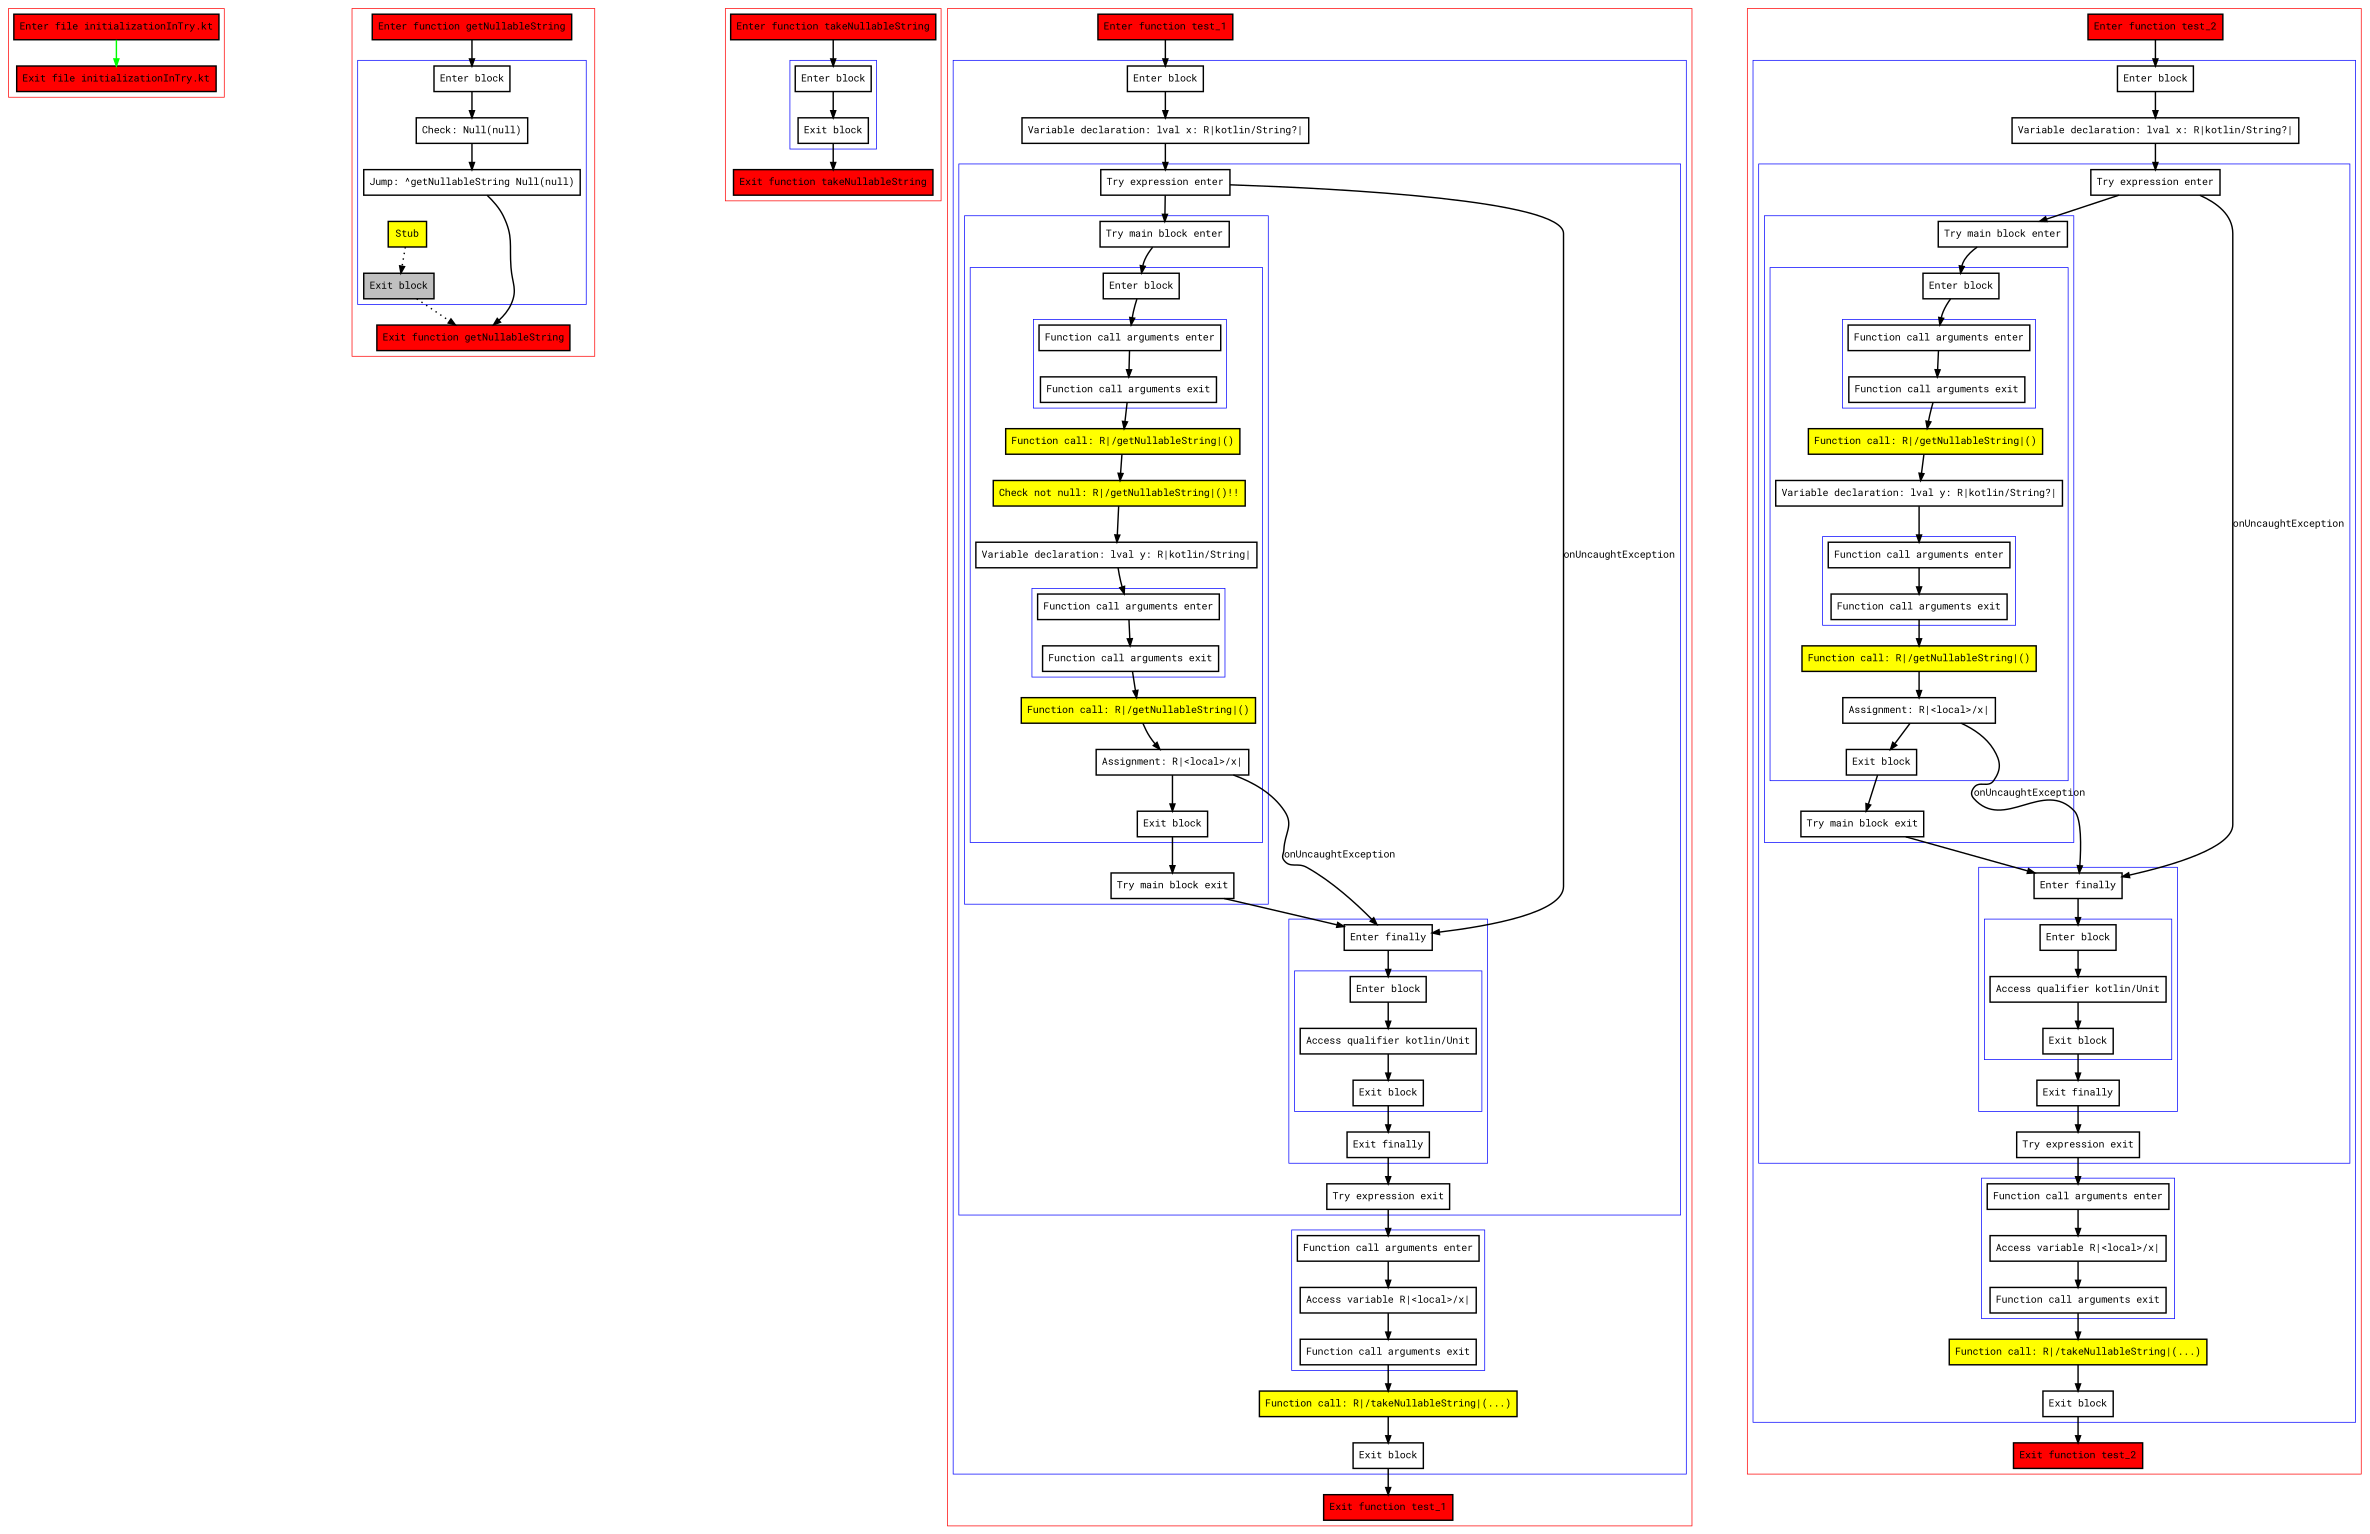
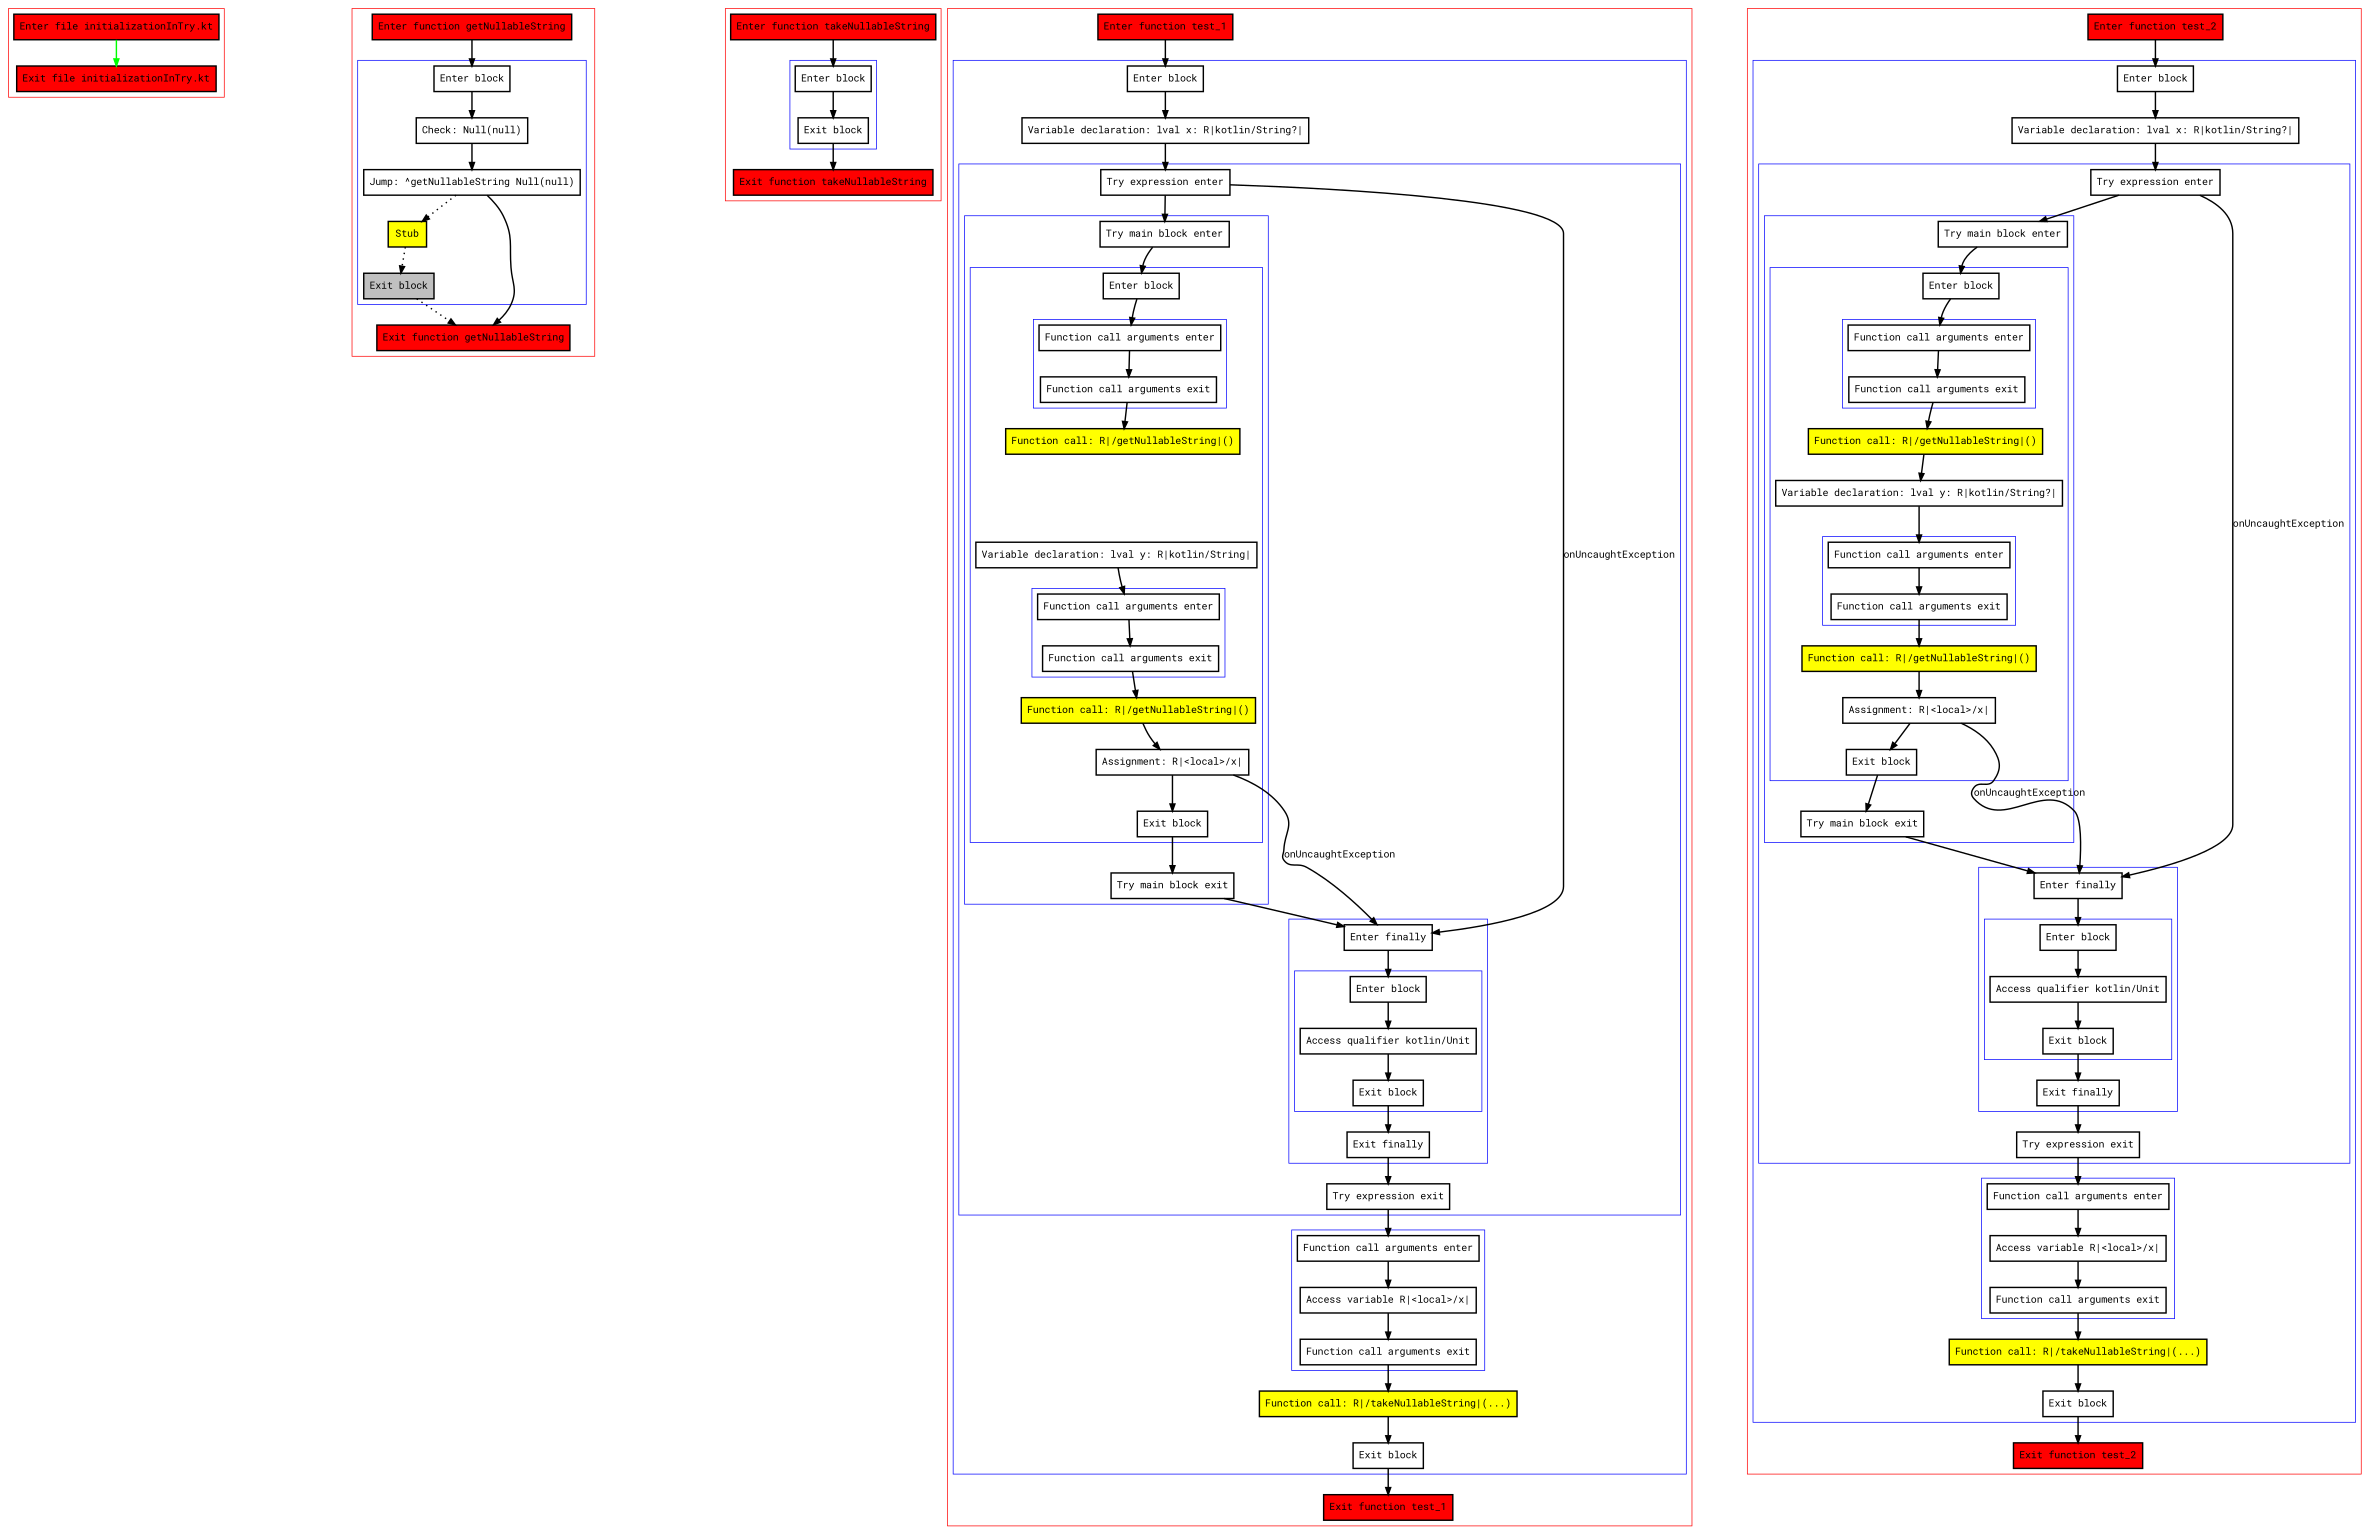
  digraph {
    fontname="Roboto Mono"
    nodesep=3
    node [fontname="Roboto Mono" penwidth=2 shape=box]
    edge [fontname="Roboto Mono" penwidth=2]
    n1 [fillcolor=red label="Enter file initializationInTry.kt" style=filled]
    n2 [fillcolor=red label="Exit file initializationInTry.kt" style=filled]
    n3 [label="Enter block"]
    n4 [label="Check: Null(null)"]
    n5 [label="Jump: ^getNullableString Null(null)"]
    n6 [fillcolor=yellow label=Stub style=filled]
    n7 [fillcolor=gray label="Exit block" style=filled]
    n8 [fillcolor=red label="Enter function getNullableString" style=filled]
    n9 [fillcolor=red label="Exit function getNullableString" style=filled]
    n10 [label="Enter block"]
    n11 [label="Exit block"]
    n12 [fillcolor=red label="Enter function takeNullableString" style=filled]
    n13 [fillcolor=red label="Exit function takeNullableString" style=filled]
    n14 [label="Function call arguments enter"]
    n15 [label="Function call arguments exit"]
    n16 [label="Function call arguments enter"]
    n17 [label="Function call arguments exit"]
    n18 [label="Enter block"]
    n19 [fillcolor=yellow label="Function call: R|/getNullableString|()" style=filled]
-   n20 [fillcolor=yellow label="Check not null: R|/getNullableString|()!!" style=filled]
    n21 [label="Variable declaration: lval y: R|kotlin/String|"]
    n22 [fillcolor=yellow label="Function call: R|/getNullableString|()" style=filled]
    n23 [label="Assignment: R|<local>/x|"]
    n24 [label="Exit block"]
    n25 [label="Try main block enter"]
    n26 [label="Try main block exit"]
    n27 [label="Enter block"]
    n28 [label="Access qualifier kotlin/Unit"]
    n29 [label="Exit block"]
    n30 [label="Enter finally"]
    n31 [label="Exit finally"]
    n32 [label="Try expression enter"]
    n33 [label="Try expression exit"]
    n34 [label="Function call arguments enter"]
    n35 [label="Access variable R|<local>/x|"]
    n36 [label="Function call arguments exit"]
    n37 [label="Enter block"]
    n38 [label="Variable declaration: lval x: R|kotlin/String?|"]
    n39 [fillcolor=yellow label="Function call: R|/takeNullableString|(...)" style=filled]
    n40 [label="Exit block"]
    n41 [fillcolor=red label="Enter function test_1" style=filled]
    n42 [fillcolor=red label="Exit function test_1" style=filled]
    n43 [label="Function call arguments enter"]
    n44 [label="Function call arguments exit"]
    n45 [label="Function call arguments enter"]
    n46 [label="Function call arguments exit"]
    n47 [label="Enter block"]
    n48 [fillcolor=yellow label="Function call: R|/getNullableString|()" style=filled]
    n49 [label="Variable declaration: lval y: R|kotlin/String?|"]
    n50 [fillcolor=yellow label="Function call: R|/getNullableString|()" style=filled]
    n51 [label="Assignment: R|<local>/x|"]
    n52 [label="Exit block"]
    n53 [label="Try main block enter"]
    n54 [label="Try main block exit"]
    n55 [label="Enter block"]
    n56 [label="Access qualifier kotlin/Unit"]
    n57 [label="Exit block"]
    n58 [label="Enter finally"]
    n59 [label="Exit finally"]
    n60 [label="Try expression enter"]
    n61 [label="Try expression exit"]
    n62 [label="Function call arguments enter"]
    n63 [label="Access variable R|<local>/x|"]
    n64 [label="Function call arguments exit"]
    n65 [label="Enter block"]
    n66 [label="Variable declaration: lval x: R|kotlin/String?|"]
    n67 [fillcolor=yellow label="Function call: R|/takeNullableString|(...)" style=filled]
    n68 [label="Exit block"]
    n69 [fillcolor=red label="Enter function test_2" style=filled]
    n70 [fillcolor=red label="Exit function test_2" style=filled]
    subgraph cluster_1 {
      color=red
      n1
      n2
    }
    subgraph cluster_2 {
      color=red
      n8
      n9
      subgraph cluster_3 {
        color=blue
        n3
        n4
        n5
        n6
        n7
      }
    }
    subgraph cluster_4 {
      color=red
      n12
      n13
      subgraph cluster_5 {
        color=blue
        n10
        n11
      }
    }
    subgraph cluster_6 {
      color=red
      n41
      n42
      subgraph cluster_7 {
        color=blue
        n37
        n38
        n39
        n40
        subgraph cluster_8 {
          color=blue
          n32
          n33
          subgraph cluster_9 {
            color=blue
            n25
            n26
            subgraph cluster_10 {
              color=blue
              n18
              n19
-             n20
              n21
              n22
              n23
              n24
              subgraph cluster_11 {
                color=blue
                n14
                n15
              }
              subgraph cluster_12 {
                color=blue
                n16
                n17
              }
            }
          }
          subgraph cluster_13 {
            color=blue
            n30
            n31
            subgraph cluster_14 {
              color=blue
              n27
              n28
              n29
            }
          }
        }
        subgraph cluster_15 {
          color=blue
          n34
          n35
          n36
        }
      }
    }
    subgraph cluster_16 {
      color=red
      n69
      n70
      subgraph cluster_17 {
        color=blue
        n65
        n66
        n67
        n68
        subgraph cluster_18 {
          color=blue
          n60
          n61
          subgraph cluster_19 {
            color=blue
            n53
            n54
            subgraph cluster_20 {
              color=blue
              n47
              n48
              n49
              n50
              n51
              n52
              subgraph cluster_21 {
                color=blue
                n43
                n44
              }
              subgraph cluster_22 {
                color=blue
                n45
                n46
              }
            }
          }
          subgraph cluster_23 {
            color=blue
            n58
            n59
            subgraph cluster_24 {
              color=blue
              n55
              n56
              n57
            }
          }
        }
        subgraph cluster_25 {
          color=blue
          n62
          n63
          n64
        }
      }
    }
    n1 -> n2 [color=green]
    n3 -> n4
    n4 -> n5
+   n5 -> n6 [style=dotted]
    n5 -> n9
    n6 -> n7 [style=dotted]
    n7 -> n9 [style=dotted]
    n8 -> n3
    n10 -> n11
    n11 -> n13
    n12 -> n10
    n14 -> n15
    n15 -> n19
    n16 -> n17
    n17 -> n22
    n18 -> n14
-   n19 -> n20
-   n20 -> n21
    n21 -> n16
    n22 -> n23
    n23 -> n24
    n23 -> n30 [label=onUncaughtException]
    n24 -> n26
    n25 -> n18
    n26 -> n30
    n27 -> n28
    n28 -> n29
    n29 -> n31
    n30 -> n27
    n31 -> n33
    n32 -> n25
    n32 -> n30 [label=onUncaughtException]
    n33 -> n34
    n34 -> n35
    n35 -> n36
    n36 -> n39
    n37 -> n38
    n38 -> n32
    n39 -> n40
    n40 -> n42
    n41 -> n37
    n43 -> n44
    n44 -> n48
    n45 -> n46
    n46 -> n50
    n47 -> n43
    n48 -> n49
    n49 -> n45
    n50 -> n51
    n51 -> n52
    n51 -> n58 [label=onUncaughtException]
    n52 -> n54
    n53 -> n47
    n54 -> n58
    n55 -> n56
    n56 -> n57
    n57 -> n59
    n58 -> n55
    n59 -> n61
    n60 -> n53
    n60 -> n58 [label=onUncaughtException]
    n61 -> n62
    n62 -> n63
    n63 -> n64
    n64 -> n67
    n65 -> n66
    n66 -> n60
    n67 -> n68
    n68 -> n70
    n69 -> n65
  }
